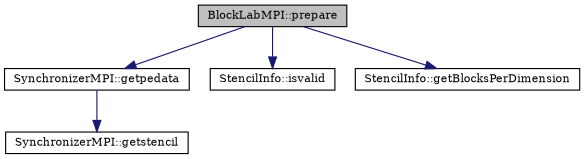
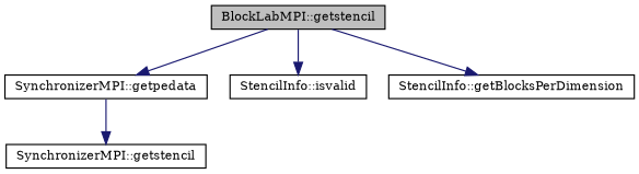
  digraph {
    fontname="DejaVu Serif"
    rankdir=TB
    node [color=black fillcolor=white fontname="DejaVu Serif" fontsize=10 shape=record style=filled]
    edge [color=midnightblue fontname="DejaVu Serif" fontsize=10 labelfontname=Helvetica labelfontsize=10 style=solid]
-   n1 [fillcolor=grey75 fontcolor=black height=0.2 label="BlockLabMPI::prepare" width=0.4]
+   n1 [fillcolor=grey75 fontcolor=black height=0.2 label="BlockLabMPI::getstencil" width=0.4]
    n2 [height=0.2 label="SynchronizerMPI::getpedata" width=0.4]
    n3 [height=0.2 label="StencilInfo::isvalid" width=0.4]
    n4 [height=0.2 label="StencilInfo::getBlocksPerDimension" width=0.4]
    n5 [height=0.2 label="SynchronizerMPI::getstencil" width=0.4]
    n1 -> n2
    n1 -> n3
    n1 -> n4
    n2 -> n5
  }
